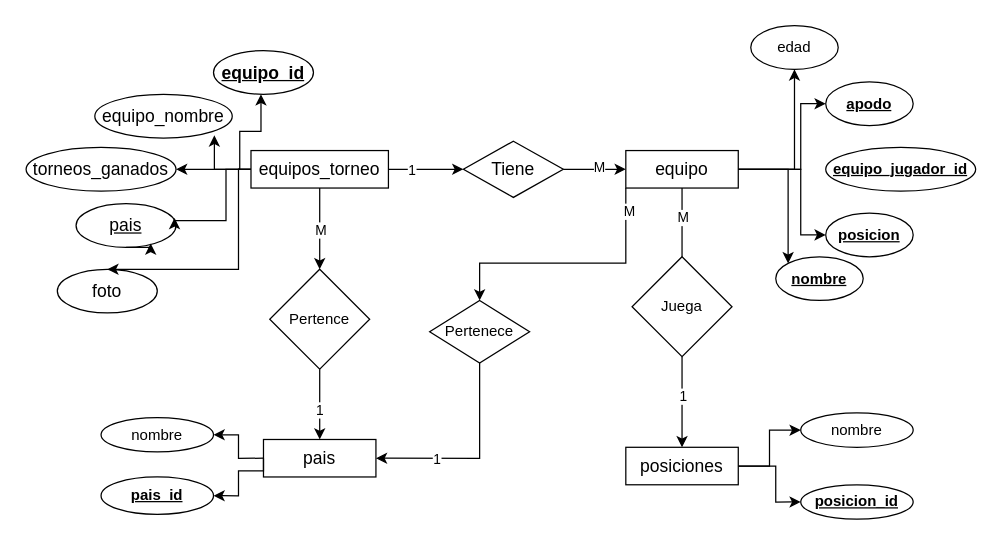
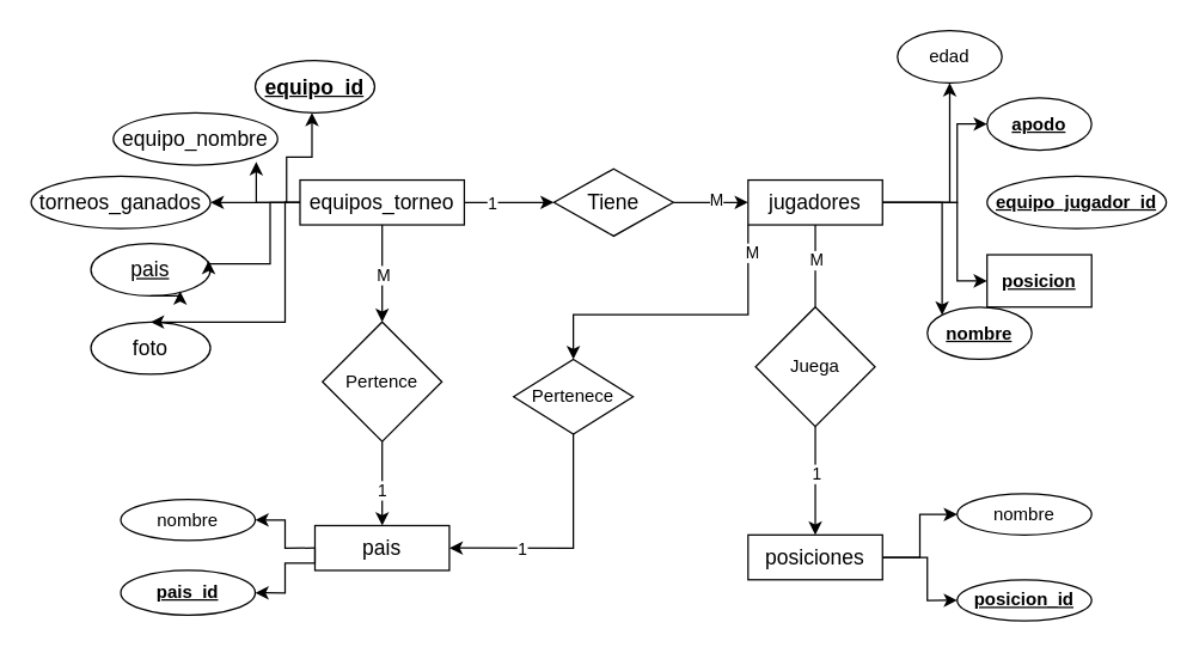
  <mxCell id="0" />
  <mxCell id="1" parent="0" />
  <mxCell id="2" style="edgeStyle=orthogonalEdgeStyle;rounded=0;orthogonalLoop=1;jettySize=auto;html=1;exitX=0;exitY=0.5;exitDx=0;exitDy=0;entryX=1;entryY=0.5;entryDx=0;entryDy=0;" parent="1" source="8" target="11" edge="1"><mxGeometry relative="1" as="geometry" /></mxCell>
  <mxCell id="3" style="edgeStyle=orthogonalEdgeStyle;rounded=0;orthogonalLoop=1;jettySize=auto;html=1;exitX=0;exitY=0.5;exitDx=0;exitDy=0;entryX=0.5;entryY=0;entryDx=0;entryDy=0;" parent="1" source="8" target="13" edge="1"><mxGeometry relative="1" as="geometry"><Array as="points"><mxPoint x="190" y="135" /><mxPoint x="190" y="215" /></Array></mxGeometry></mxCell>
  <mxCell id="4" value="" style="edgeStyle=orthogonalEdgeStyle;rounded=0;orthogonalLoop=1;jettySize=auto;html=1;" edge="1" parent="1" source="8" target="44"><mxGeometry relative="1" as="geometry" /></mxCell>
  <mxCell id="5" value="1" style="edgeLabel;html=1;align=center;verticalAlign=middle;resizable=0;points=[];" vertex="1" connectable="0" parent="4"><mxGeometry x="-0.407" relative="1" as="geometry"><mxPoint as="offset" /></mxGeometry></mxCell>
  <mxCell id="6" value="" style="edgeStyle=orthogonalEdgeStyle;rounded=0;orthogonalLoop=1;jettySize=auto;html=1;" edge="1" parent="1" source="8" target="53"><mxGeometry relative="1" as="geometry" /></mxCell>
  <mxCell id="7" value="M" style="edgeLabel;html=1;align=center;verticalAlign=middle;resizable=0;points=[];" vertex="1" connectable="0" parent="6"><mxGeometry x="0.008" relative="1" as="geometry"><mxPoint as="offset" /></mxGeometry></mxCell>
  <mxCell id="8" value="&lt;font style=&quot;font-size: 14px;&quot;&gt;equipos_torneo&lt;/font&gt;" style="rounded=0;whiteSpace=wrap;html=1;fillColor=none;" parent="1" vertex="1"><mxGeometry x="200" y="120" width="110" height="30" as="geometry" /></mxCell>
  <mxCell id="9" value="&lt;font style=&quot;font-size: 14px;&quot;&gt;&lt;b&gt;&lt;u&gt;equipo_id&lt;/u&gt;&lt;/b&gt;&lt;/font&gt;" style="ellipse;whiteSpace=wrap;html=1;fillColor=none;rounded=0;" parent="1" vertex="1"><mxGeometry x="170" y="40" width="80" height="35" as="geometry" /></mxCell>
  <mxCell id="10" value="&lt;span style=&quot;font-size: 14px;&quot;&gt;equipo_nombre&lt;/span&gt;" style="ellipse;whiteSpace=wrap;html=1;fillColor=none;rounded=0;" parent="1" vertex="1"><mxGeometry x="75" y="75" width="110" height="35" as="geometry" /></mxCell>
  <mxCell id="11" value="&lt;span style=&quot;font-size: 14px;&quot;&gt;torneos_ganados&lt;/span&gt;" style="ellipse;whiteSpace=wrap;html=1;fillColor=none;rounded=0;" parent="1" vertex="1"><mxGeometry x="20" y="117.5" width="120" height="35" as="geometry" /></mxCell>
  <mxCell id="12" value="&lt;span style=&quot;font-size: 14px;&quot;&gt;&lt;u&gt;pais&lt;/u&gt;&lt;/span&gt;" style="ellipse;whiteSpace=wrap;html=1;fillColor=none;rounded=0;" parent="1" vertex="1"><mxGeometry x="60" y="162.5" width="80" height="35" as="geometry" /></mxCell>
- <mxCell id="13" value="&lt;span style=&quot;font-size: 14px;&quot;&gt;foto&lt;/span&gt;" style="ellipse;whiteSpace=wrap;html=1;fillColor=none;rounded=0;" parent="1" vertex="1"><mxGeometry x="45" y="215" width="80" height="35" as="geometry" /></mxCell>
+ <mxCell id="13" value="&lt;span style=&quot;font-size: 14px;&quot;&gt;foto&lt;/span&gt;" style="ellipse;whiteSpace=wrap;html=1;fillColor=none;rounded=0;" parent="1" vertex="1"><mxGeometry x="60" y="215" width="80" height="35" as="geometry" /></mxCell>
  <mxCell id="14" style="edgeStyle=orthogonalEdgeStyle;rounded=0;orthogonalLoop=1;jettySize=auto;html=1;entryX=0.475;entryY=1.01;entryDx=0;entryDy=0;entryPerimeter=0;" parent="1" edge="1"><mxGeometry relative="1" as="geometry"><mxPoint x="190" y="134.65" as="sourcePoint" /><mxPoint x="208" y="75" as="targetPoint" /><Array as="points"><mxPoint x="191" y="134.65" /><mxPoint x="191" y="104.65" /><mxPoint x="208" y="104.65" /></Array></mxGeometry></mxCell>
  <mxCell id="15" style="edgeStyle=orthogonalEdgeStyle;rounded=0;orthogonalLoop=1;jettySize=auto;html=1;exitX=0;exitY=0.5;exitDx=0;exitDy=0;entryX=0.87;entryY=0.938;entryDx=0;entryDy=0;entryPerimeter=0;" parent="1" source="8" target="10" edge="1"><mxGeometry relative="1" as="geometry" /></mxCell>
  <mxCell id="16" style="edgeStyle=orthogonalEdgeStyle;rounded=0;orthogonalLoop=1;jettySize=auto;html=1;exitX=0;exitY=0.5;exitDx=0;exitDy=0;entryX=0.985;entryY=0.326;entryDx=0;entryDy=0;entryPerimeter=0;" parent="1" source="8" target="12" edge="1"><mxGeometry relative="1" as="geometry"><Array as="points"><mxPoint x="180" y="135" /><mxPoint x="180" y="176" /></Array></mxGeometry></mxCell>
  <mxCell id="17" style="edgeStyle=orthogonalEdgeStyle;rounded=0;orthogonalLoop=1;jettySize=auto;html=1;exitX=1;exitY=0.5;exitDx=0;exitDy=0;entryX=0.5;entryY=1;entryDx=0;entryDy=0;" edge="1" parent="1" source="25" target="30"><mxGeometry relative="1" as="geometry" /></mxCell>
  <mxCell id="18" style="edgeStyle=orthogonalEdgeStyle;rounded=0;orthogonalLoop=1;jettySize=auto;html=1;exitX=1;exitY=0.5;exitDx=0;exitDy=0;entryX=0;entryY=0.5;entryDx=0;entryDy=0;" edge="1" parent="1" source="25" target="27"><mxGeometry relative="1" as="geometry"><Array as="points"><mxPoint x="640" y="135" /><mxPoint x="640" y="83" /></Array></mxGeometry></mxCell>
  <mxCell id="19" style="edgeStyle=orthogonalEdgeStyle;rounded=0;orthogonalLoop=1;jettySize=auto;html=1;exitX=1;exitY=0.5;exitDx=0;exitDy=0;entryX=0;entryY=0.5;entryDx=0;entryDy=0;" edge="1" parent="1" source="25" target="28"><mxGeometry relative="1" as="geometry"><Array as="points"><mxPoint x="640" y="135" /><mxPoint x="640" y="187" /></Array></mxGeometry></mxCell>
  <mxCell id="20" style="edgeStyle=orthogonalEdgeStyle;rounded=0;orthogonalLoop=1;jettySize=auto;html=1;exitX=1;exitY=0.5;exitDx=0;exitDy=0;entryX=0;entryY=0;entryDx=0;entryDy=0;" edge="1" parent="1" source="25" target="29"><mxGeometry relative="1" as="geometry" /></mxCell>
  <mxCell id="21" value="" style="edgeStyle=orthogonalEdgeStyle;rounded=0;orthogonalLoop=1;jettySize=auto;html=1;endArrow=none;" edge="1" parent="1" source="25" target="47"><mxGeometry relative="1" as="geometry" /></mxCell>
  <mxCell id="22" value="M" style="edgeLabel;html=1;align=center;verticalAlign=middle;resizable=0;points=[];" vertex="1" connectable="0" parent="21"><mxGeometry x="-0.146" relative="1" as="geometry"><mxPoint as="offset" /></mxGeometry></mxCell>
  <mxCell id="23" value="" style="edgeStyle=orthogonalEdgeStyle;rounded=0;orthogonalLoop=1;jettySize=auto;html=1;entryX=0.5;entryY=0;entryDx=0;entryDy=0;" edge="1" parent="1" source="25" target="50"><mxGeometry relative="1" as="geometry"><Array as="points"><mxPoint x="500" y="210" /><mxPoint x="383" y="210" /></Array></mxGeometry></mxCell>
  <mxCell id="24" value="M" style="edgeLabel;html=1;align=center;verticalAlign=middle;resizable=0;points=[];" vertex="1" connectable="0" parent="23"><mxGeometry x="-0.825" y="2" relative="1" as="geometry"><mxPoint as="offset" /></mxGeometry></mxCell>
- <mxCell id="25" value="&lt;span style=&quot;font-size: 14px;&quot;&gt;equipo&lt;br&gt;&lt;/span&gt;" style="rounded=0;whiteSpace=wrap;html=1;fillColor=none;" vertex="1" parent="1"><mxGeometry x="500" y="120" width="90" height="30" as="geometry" /></mxCell>
+ <mxCell id="25" value="&lt;span style=&quot;font-size: 14px;&quot;&gt;jugadores&lt;br&gt;&lt;/span&gt;" style="rounded=0;whiteSpace=wrap;html=1;fillColor=none;" vertex="1" parent="1"><mxGeometry x="500" y="120" width="90" height="30" as="geometry" /></mxCell>
  <mxCell id="26" value="&lt;b&gt;&lt;u&gt;equipo_jugador_id&lt;/u&gt;&lt;/b&gt;" style="ellipse;whiteSpace=wrap;html=1;fillColor=none;rounded=0;" vertex="1" parent="1"><mxGeometry x="660" y="117.5" width="120" height="35" as="geometry" /></mxCell>
  <mxCell id="27" value="&lt;u&gt;&lt;b&gt;apodo&lt;/b&gt;&lt;/u&gt;" style="ellipse;whiteSpace=wrap;html=1;fillColor=none;rounded=0;" vertex="1" parent="1"><mxGeometry x="660" y="65" width="70" height="35" as="geometry" /></mxCell>
- <mxCell id="28" value="&lt;b&gt;&lt;u&gt;posicion&lt;/u&gt;&lt;/b&gt;" style="ellipse;whiteSpace=wrap;html=1;fillColor=none;rounded=0;" vertex="1" parent="1"><mxGeometry x="660" y="170" width="70" height="35" as="geometry" /></mxCell>
+ <mxCell id="28" value="&lt;b&gt;&lt;u&gt;posicion&lt;/u&gt;&lt;/b&gt;" style="whiteSpace=wrap;html=1;fillColor=none;rounded=0;" vertex="1" parent="1"><mxGeometry x="660" y="170" width="70" height="35" as="geometry" /></mxCell>
  <mxCell id="29" value="&lt;b&gt;&lt;u&gt;nombre&lt;/u&gt;&lt;/b&gt;" style="ellipse;whiteSpace=wrap;html=1;fillColor=none;rounded=0;" vertex="1" parent="1"><mxGeometry x="620" y="205" width="70" height="35" as="geometry" /></mxCell>
  <mxCell id="30" value="edad" style="ellipse;whiteSpace=wrap;html=1;fillColor=none;rounded=0;" vertex="1" parent="1"><mxGeometry x="600" y="20" width="70" height="35" as="geometry" /></mxCell>
  <mxCell id="31" style="edgeStyle=orthogonalEdgeStyle;rounded=0;orthogonalLoop=1;jettySize=auto;html=1;exitX=1;exitY=0.5;exitDx=0;exitDy=0;entryX=0;entryY=0.5;entryDx=0;entryDy=0;" edge="1" parent="1" source="33" target="35"><mxGeometry relative="1" as="geometry" /></mxCell>
  <mxCell id="32" style="edgeStyle=orthogonalEdgeStyle;rounded=0;orthogonalLoop=1;jettySize=auto;html=1;exitX=1;exitY=0.5;exitDx=0;exitDy=0;entryX=0;entryY=0.5;entryDx=0;entryDy=0;" edge="1" parent="1" source="33" target="34"><mxGeometry relative="1" as="geometry"><Array as="points"><mxPoint x="620" y="373" /><mxPoint x="620" y="401" /></Array></mxGeometry></mxCell>
  <mxCell id="33" value="&lt;span style=&quot;font-size: 14px;&quot;&gt;posiciones&lt;br&gt;&lt;/span&gt;" style="rounded=0;whiteSpace=wrap;html=1;fillColor=none;" vertex="1" parent="1"><mxGeometry x="500" y="357.5" width="90" height="30" as="geometry" /></mxCell>
  <mxCell id="34" value="&lt;u&gt;&lt;b&gt;posicion_id&lt;/b&gt;&lt;/u&gt;" style="ellipse;whiteSpace=wrap;html=1;fillColor=none;rounded=0;" vertex="1" parent="1"><mxGeometry x="640" y="387.5" width="90" height="27.5" as="geometry" /></mxCell>
  <mxCell id="35" value="nombre" style="ellipse;whiteSpace=wrap;html=1;fillColor=none;rounded=0;" vertex="1" parent="1"><mxGeometry x="640" y="330" width="90" height="27.5" as="geometry" /></mxCell>
  <mxCell id="36" style="edgeStyle=orthogonalEdgeStyle;rounded=0;orthogonalLoop=1;jettySize=auto;html=1;exitX=0;exitY=0.5;exitDx=0;exitDy=0;entryX=1;entryY=0.5;entryDx=0;entryDy=0;" edge="1" parent="1" source="38" target="40"><mxGeometry relative="1" as="geometry" /></mxCell>
  <mxCell id="37" style="edgeStyle=orthogonalEdgeStyle;rounded=0;orthogonalLoop=1;jettySize=auto;html=1;exitX=0;exitY=0.5;exitDx=0;exitDy=0;entryX=1;entryY=0.5;entryDx=0;entryDy=0;" edge="1" parent="1" source="38" target="39"><mxGeometry relative="1" as="geometry"><Array as="points"><mxPoint x="210" y="376.25" /><mxPoint x="190" y="376.25" /><mxPoint x="190" y="396.25" /></Array></mxGeometry></mxCell>
  <mxCell id="38" value="&lt;span style=&quot;font-size: 14px;&quot;&gt;pais&lt;br&gt;&lt;/span&gt;" style="rounded=0;whiteSpace=wrap;html=1;fillColor=none;" vertex="1" parent="1"><mxGeometry x="210" y="351.25" width="90" height="30" as="geometry" /></mxCell>
  <mxCell id="39" value="&lt;b&gt;&lt;u&gt;pais_id&lt;/u&gt;&lt;/b&gt;" style="ellipse;whiteSpace=wrap;html=1;fillColor=none;rounded=0;" vertex="1" parent="1"><mxGeometry x="80" y="381.25" width="90" height="30" as="geometry" /></mxCell>
  <mxCell id="40" value="nombre" style="ellipse;whiteSpace=wrap;html=1;fillColor=none;rounded=0;" vertex="1" parent="1"><mxGeometry x="80" y="333.75" width="90" height="27.5" as="geometry" /></mxCell>
  <mxCell id="41" style="edgeStyle=orthogonalEdgeStyle;rounded=0;orthogonalLoop=1;jettySize=auto;html=1;exitX=0.5;exitY=1;exitDx=0;exitDy=0;entryX=0.746;entryY=0.91;entryDx=0;entryDy=0;entryPerimeter=0;" edge="1" parent="1" source="12" target="12"><mxGeometry relative="1" as="geometry" /></mxCell>
  <mxCell id="42" style="edgeStyle=orthogonalEdgeStyle;rounded=0;orthogonalLoop=1;jettySize=auto;html=1;exitX=1;exitY=0.5;exitDx=0;exitDy=0;entryX=0;entryY=0.5;entryDx=0;entryDy=0;" edge="1" parent="1" source="44" target="25"><mxGeometry relative="1" as="geometry" /></mxCell>
  <mxCell id="43" value="M" style="edgeLabel;html=1;align=center;verticalAlign=middle;resizable=0;points=[];" vertex="1" connectable="0" parent="42"><mxGeometry x="0.128" y="2" relative="1" as="geometry"><mxPoint as="offset" /></mxGeometry></mxCell>
  <mxCell id="44" value="&lt;font style=&quot;font-size: 14px;&quot;&gt;Tiene&lt;/font&gt;" style="rhombus;whiteSpace=wrap;html=1;fillColor=none;rounded=0;" vertex="1" parent="1"><mxGeometry x="370" y="112.5" width="80" height="45" as="geometry" /></mxCell>
  <mxCell id="45" style="edgeStyle=orthogonalEdgeStyle;rounded=0;orthogonalLoop=1;jettySize=auto;html=1;exitX=0.5;exitY=1;exitDx=0;exitDy=0;entryX=0.5;entryY=0;entryDx=0;entryDy=0;" edge="1" parent="1" source="47" target="33"><mxGeometry relative="1" as="geometry" /></mxCell>
  <mxCell id="46" value="1" style="edgeLabel;html=1;align=center;verticalAlign=middle;resizable=0;points=[];" vertex="1" connectable="0" parent="45"><mxGeometry x="-0.157" relative="1" as="geometry"><mxPoint as="offset" /></mxGeometry></mxCell>
  <mxCell id="47" value="Juega" style="rhombus;whiteSpace=wrap;html=1;fillColor=none;rounded=0;" vertex="1" parent="1"><mxGeometry x="505" y="205" width="80" height="80" as="geometry" /></mxCell>
  <mxCell id="48" style="edgeStyle=orthogonalEdgeStyle;rounded=0;orthogonalLoop=1;jettySize=auto;html=1;exitX=0.5;exitY=1;exitDx=0;exitDy=0;entryX=1;entryY=0.5;entryDx=0;entryDy=0;" edge="1" parent="1" source="50" target="38"><mxGeometry relative="1" as="geometry" /></mxCell>
  <mxCell id="49" value="1" style="edgeLabel;html=1;align=center;verticalAlign=middle;resizable=0;points=[];" vertex="1" connectable="0" parent="48"><mxGeometry x="0.398" relative="1" as="geometry"><mxPoint as="offset" /></mxGeometry></mxCell>
  <mxCell id="50" value="Pertenece" style="rhombus;whiteSpace=wrap;html=1;fillColor=none;rounded=0;" vertex="1" parent="1"><mxGeometry x="343" y="240" width="80" height="50" as="geometry" /></mxCell>
  <mxCell id="51" style="edgeStyle=orthogonalEdgeStyle;rounded=0;orthogonalLoop=1;jettySize=auto;html=1;exitX=0.5;exitY=1;exitDx=0;exitDy=0;" edge="1" parent="1" source="53" target="38"><mxGeometry relative="1" as="geometry" /></mxCell>
  <mxCell id="52" value="1" style="edgeLabel;html=1;align=center;verticalAlign=middle;resizable=0;points=[];" vertex="1" connectable="0" parent="51"><mxGeometry x="0.131" y="-1" relative="1" as="geometry"><mxPoint as="offset" /></mxGeometry></mxCell>
  <mxCell id="53" value="Pertence" style="rhombus;whiteSpace=wrap;html=1;fillColor=none;rounded=0;" vertex="1" parent="1"><mxGeometry x="215" y="215" width="80" height="80" as="geometry" /></mxCell>
